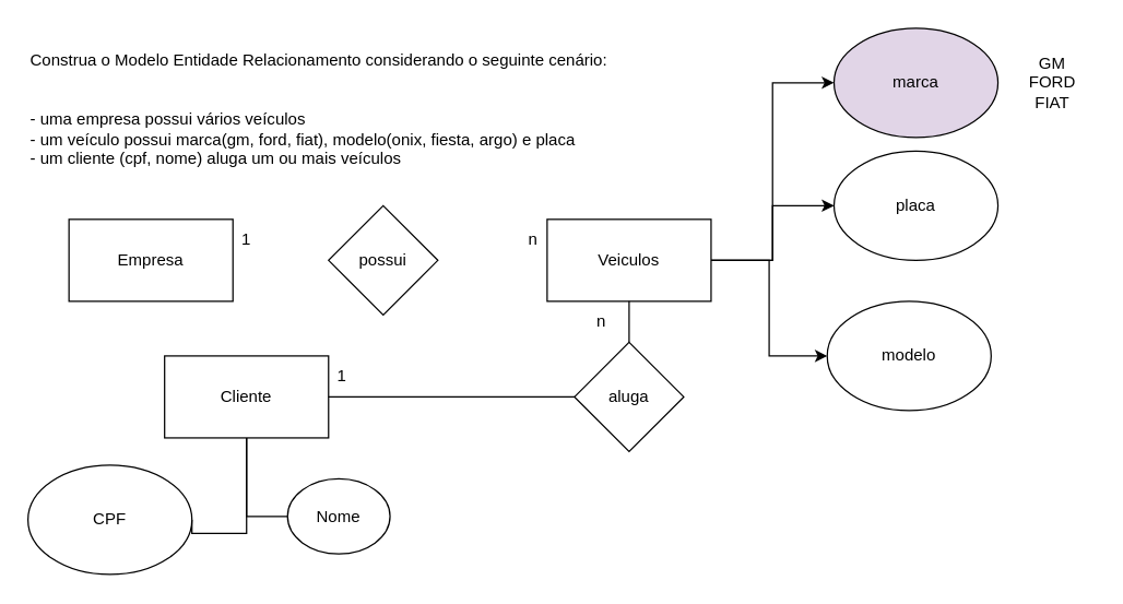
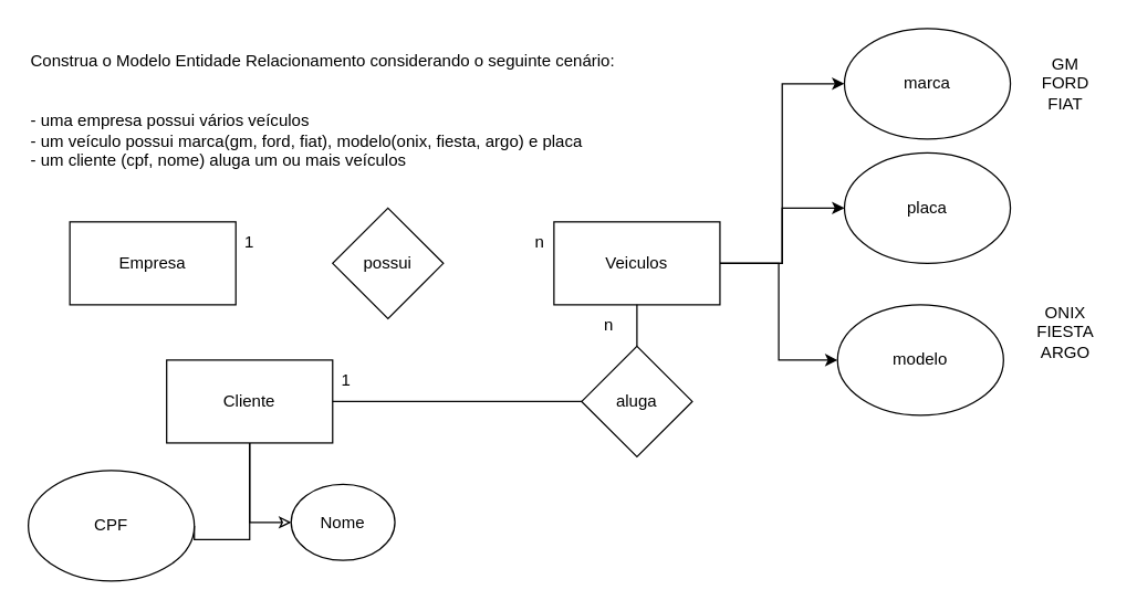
  <mxCell id="0" />
  <mxCell id="1" parent="0" />
  <mxCell id="2" value="Construa o Modelo Entidade Relacionamento considerando o seguinte cenário:&#10;&#10;&#10;- uma empresa possui vários veículos&#10;- um veículo possui marca(gm, ford, fiat), modelo(onix, fiesta, argo) e placa&#10;- um cliente (cpf, nome) aluga um ou mais veículos" style="text;whiteSpace=wrap;" vertex="1" parent="1"><mxGeometry x="20" y="30" width="460" height="110" as="geometry" /></mxCell>
  <mxCell id="3" value="Empresa" style="rounded=0;whiteSpace=wrap;html=1;" vertex="1" parent="1"><mxGeometry x="50" y="160" width="120" height="60" as="geometry" /></mxCell>
  <mxCell id="4" style="edgeStyle=orthogonalEdgeStyle;rounded=0;orthogonalLoop=1;jettySize=auto;html=1;entryX=0;entryY=0.5;entryDx=0;entryDy=0;" edge="1" parent="1" source="7" target="11"><mxGeometry relative="1" as="geometry" /></mxCell>
  <mxCell id="5" style="edgeStyle=orthogonalEdgeStyle;rounded=0;orthogonalLoop=1;jettySize=auto;html=1;entryX=0;entryY=0.5;entryDx=0;entryDy=0;" edge="1" parent="1" source="7" target="12"><mxGeometry relative="1" as="geometry" /></mxCell>
  <mxCell id="6" style="edgeStyle=orthogonalEdgeStyle;rounded=0;orthogonalLoop=1;jettySize=auto;html=1;entryX=0;entryY=0.5;entryDx=0;entryDy=0;" edge="1" parent="1" source="7" target="13"><mxGeometry relative="1" as="geometry"><mxPoint x="560" y="280" as="targetPoint" /></mxGeometry></mxCell>
  <mxCell id="7" value="Veiculos" style="rounded=0;whiteSpace=wrap;html=1;" vertex="1" parent="1"><mxGeometry x="400" y="160" width="120" height="60" as="geometry" /></mxCell>
  <mxCell id="8" value="possui" style="rhombus;whiteSpace=wrap;html=1;" vertex="1" parent="1"><mxGeometry x="240" y="150" width="80" height="80" as="geometry" /></mxCell>
  <mxCell id="9" value="1" style="text;html=1;strokeColor=none;fillColor=none;align=center;verticalAlign=middle;whiteSpace=wrap;rounded=0;" vertex="1" parent="1"><mxGeometry x="150" y="160" width="60" height="30" as="geometry" /></mxCell>
  <mxCell id="10" value="n" style="text;html=1;strokeColor=none;fillColor=none;align=center;verticalAlign=middle;whiteSpace=wrap;rounded=0;" vertex="1" parent="1"><mxGeometry x="360" y="160" width="60" height="30" as="geometry" /></mxCell>
- <mxCell id="11" value="marca" style="ellipse;whiteSpace=wrap;html=1;fillColor=#e1d5e7;" vertex="1" parent="1"><mxGeometry x="610" y="20" width="120" height="80" as="geometry" /></mxCell>
+ <mxCell id="11" value="marca" style="ellipse;whiteSpace=wrap;html=1;" vertex="1" parent="1"><mxGeometry x="610" y="20" width="120" height="80" as="geometry" /></mxCell>
  <mxCell id="12" value="placa" style="ellipse;whiteSpace=wrap;html=1;" vertex="1" parent="1"><mxGeometry x="610" y="110" width="120" height="80" as="geometry" /></mxCell>
  <mxCell id="13" value="modelo" style="ellipse;whiteSpace=wrap;html=1;" vertex="1" parent="1"><mxGeometry x="605" y="220" width="120" height="80" as="geometry" /></mxCell>
  <mxCell id="14" value="GM&lt;br&gt;FORD&lt;br&gt;FIAT" style="text;html=1;strokeColor=none;fillColor=none;align=center;verticalAlign=middle;whiteSpace=wrap;rounded=0;" vertex="1" parent="1"><mxGeometry x="740" y="45" width="60" height="30" as="geometry" /></mxCell>
+ <mxCell id="15" value="ONIX&lt;br&gt;FIESTA&lt;br&gt;ARGO" style="text;html=1;strokeColor=none;fillColor=none;align=center;verticalAlign=middle;whiteSpace=wrap;rounded=0;" vertex="1" parent="1"><mxGeometry x="740" y="225" width="60" height="30" as="geometry" /></mxCell>
  <mxCell id="16" style="edgeStyle=orthogonalEdgeStyle;rounded=0;orthogonalLoop=1;jettySize=auto;html=1;entryX=0.5;entryY=1;entryDx=0;entryDy=0;endArrow=none;endFill=0;" edge="1" parent="1" source="21" target="7"><mxGeometry relative="1" as="geometry"><Array as="points"><mxPoint x="460" y="230" /><mxPoint x="460" y="230" /></Array></mxGeometry></mxCell>
- <mxCell id="17" style="edgeStyle=orthogonalEdgeStyle;rounded=0;orthogonalLoop=1;jettySize=auto;html=1;entryX=0;entryY=0.5;entryDx=0;entryDy=0;endArrow=none;endFill=0;" edge="1" parent="1" source="19" target="25"><mxGeometry relative="1" as="geometry" /></mxCell>
+ <mxCell id="17" style="edgeStyle=orthogonalEdgeStyle;rounded=0;orthogonalLoop=1;jettySize=auto;html=1;entryX=0;entryY=0.5;entryDx=0;entryDy=0;endArrow=classic;endFill=0;" edge="1" parent="1" source="19" target="25"><mxGeometry relative="1" as="geometry" /></mxCell>
  <mxCell id="18" style="edgeStyle=orthogonalEdgeStyle;rounded=0;orthogonalLoop=1;jettySize=auto;html=1;exitX=0.5;exitY=1;exitDx=0;exitDy=0;entryX=1;entryY=0.5;entryDx=0;entryDy=0;endArrow=none;endFill=0;" edge="1" parent="1" source="19" target="24"><mxGeometry relative="1" as="geometry"><Array as="points"><mxPoint x="180" y="390" /></Array></mxGeometry></mxCell>
  <mxCell id="19" value="Cliente" style="rounded=0;whiteSpace=wrap;html=1;" vertex="1" parent="1"><mxGeometry x="120" y="260" width="120" height="60" as="geometry" /></mxCell>
  <mxCell id="20" value="" style="edgeStyle=orthogonalEdgeStyle;rounded=0;orthogonalLoop=1;jettySize=auto;html=1;endArrow=none;endFill=0;entryX=0;entryY=0.5;entryDx=0;entryDy=0;" edge="1" parent="1" source="19" target="21"><mxGeometry relative="1" as="geometry"><mxPoint x="380" y="320" as="sourcePoint" /><mxPoint x="450" y="320" as="targetPoint" /><Array as="points"><mxPoint x="460" y="290" /></Array></mxGeometry></mxCell>
  <mxCell id="21" value="aluga" style="rhombus;whiteSpace=wrap;html=1;" vertex="1" parent="1"><mxGeometry x="420" y="250" width="80" height="80" as="geometry" /></mxCell>
  <mxCell id="22" value="1" style="text;html=1;strokeColor=none;fillColor=none;align=center;verticalAlign=middle;whiteSpace=wrap;rounded=0;" vertex="1" parent="1"><mxGeometry x="220" y="260" width="60" height="30" as="geometry" /></mxCell>
  <mxCell id="23" value="n" style="text;html=1;strokeColor=none;fillColor=none;align=center;verticalAlign=middle;whiteSpace=wrap;rounded=0;" vertex="1" parent="1"><mxGeometry x="410" y="220" width="60" height="30" as="geometry" /></mxCell>
  <mxCell id="24" value="CPF" style="ellipse;whiteSpace=wrap;html=1;" vertex="1" parent="1"><mxGeometry x="20" y="340" width="120" height="80" as="geometry" /></mxCell>
  <mxCell id="25" value="Nome" style="ellipse;whiteSpace=wrap;html=1;" vertex="1" parent="1"><mxGeometry x="210" y="350" width="75" height="55" as="geometry" /></mxCell>
